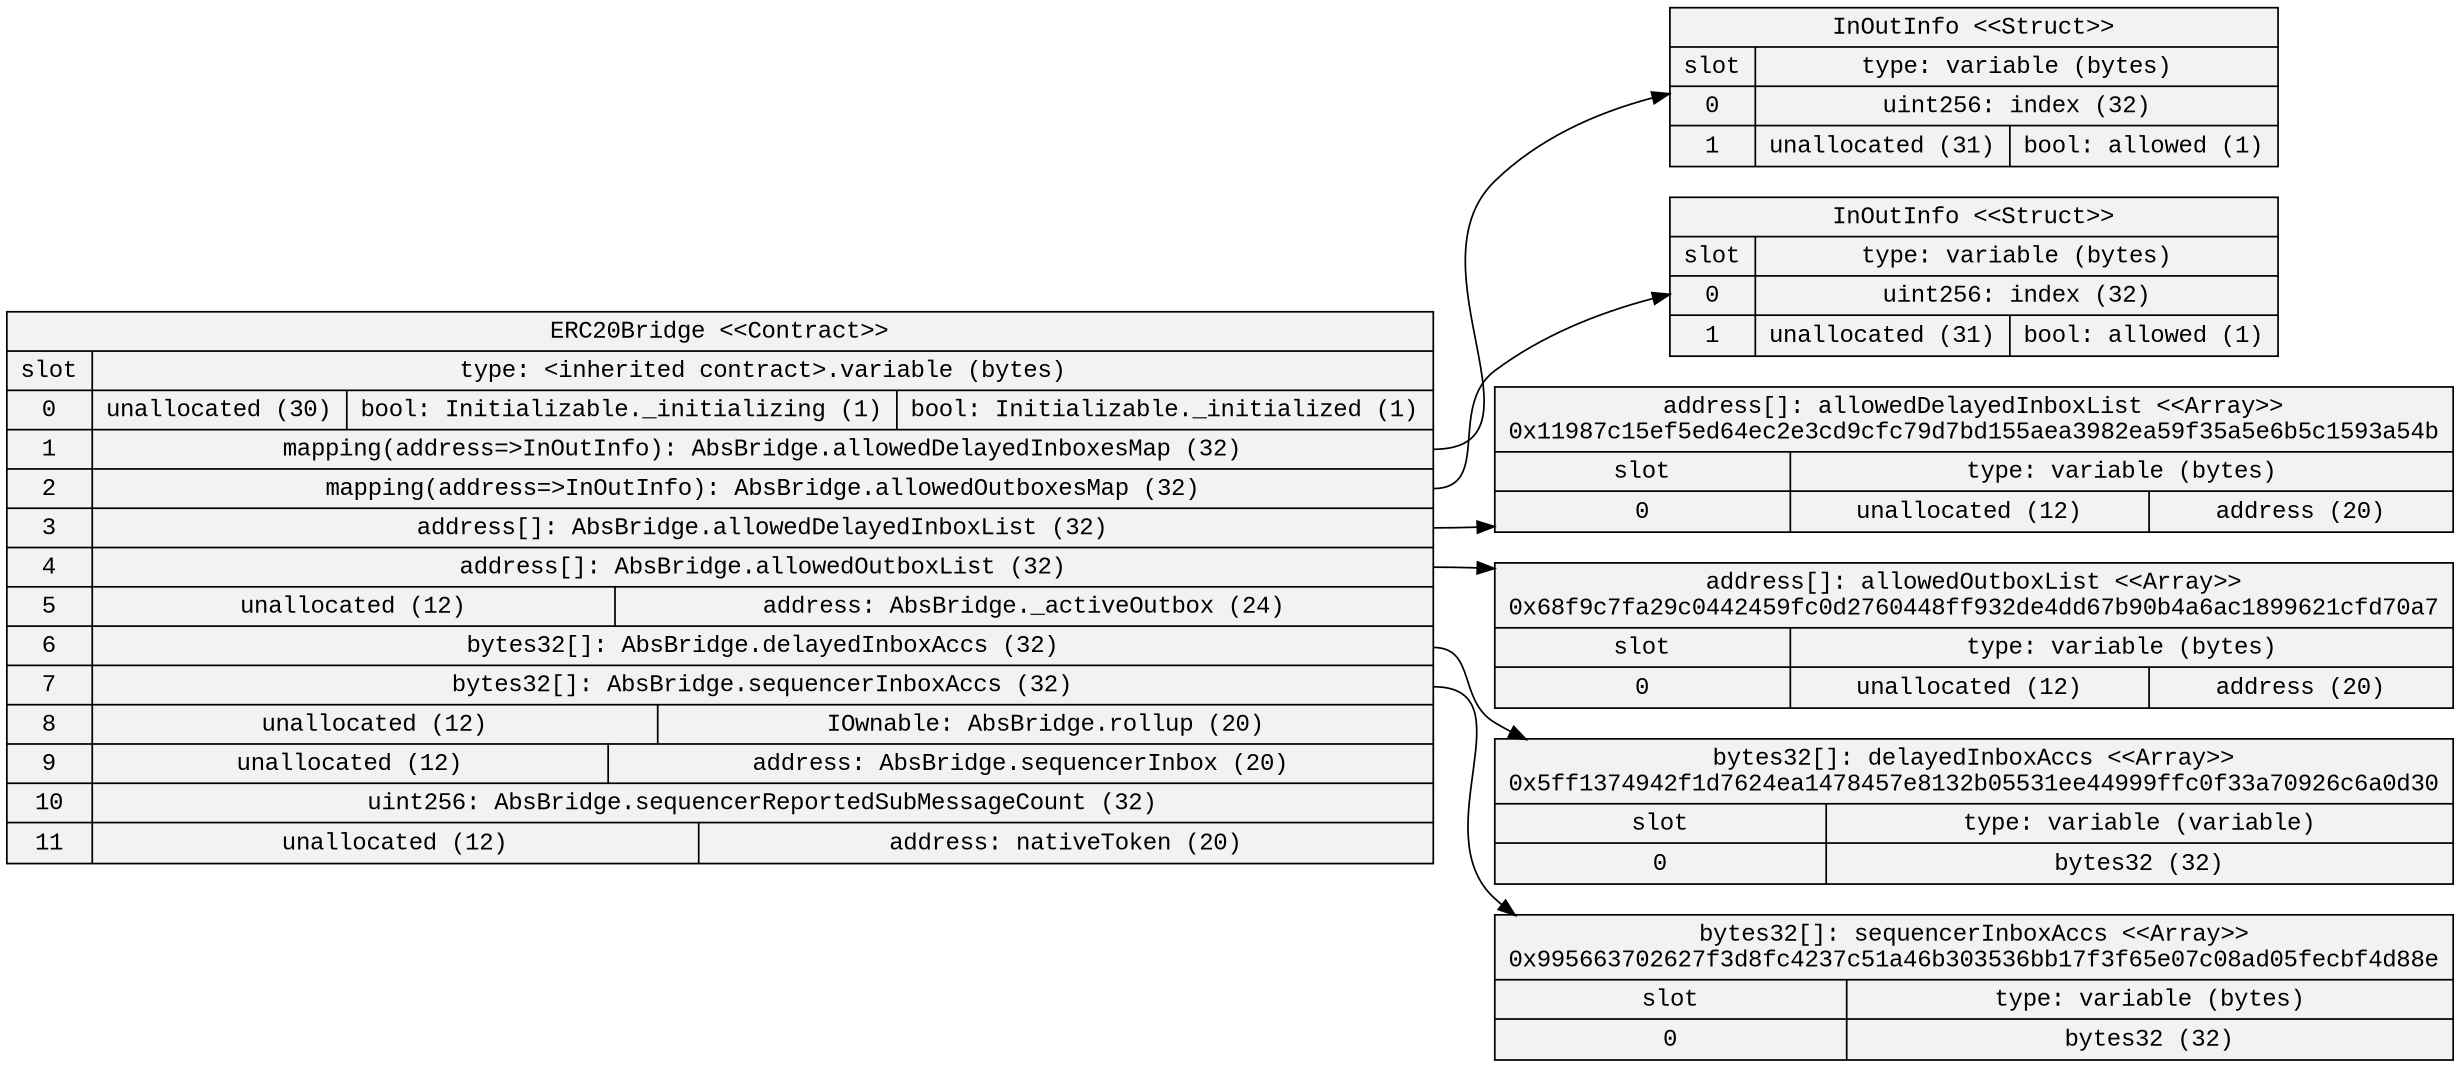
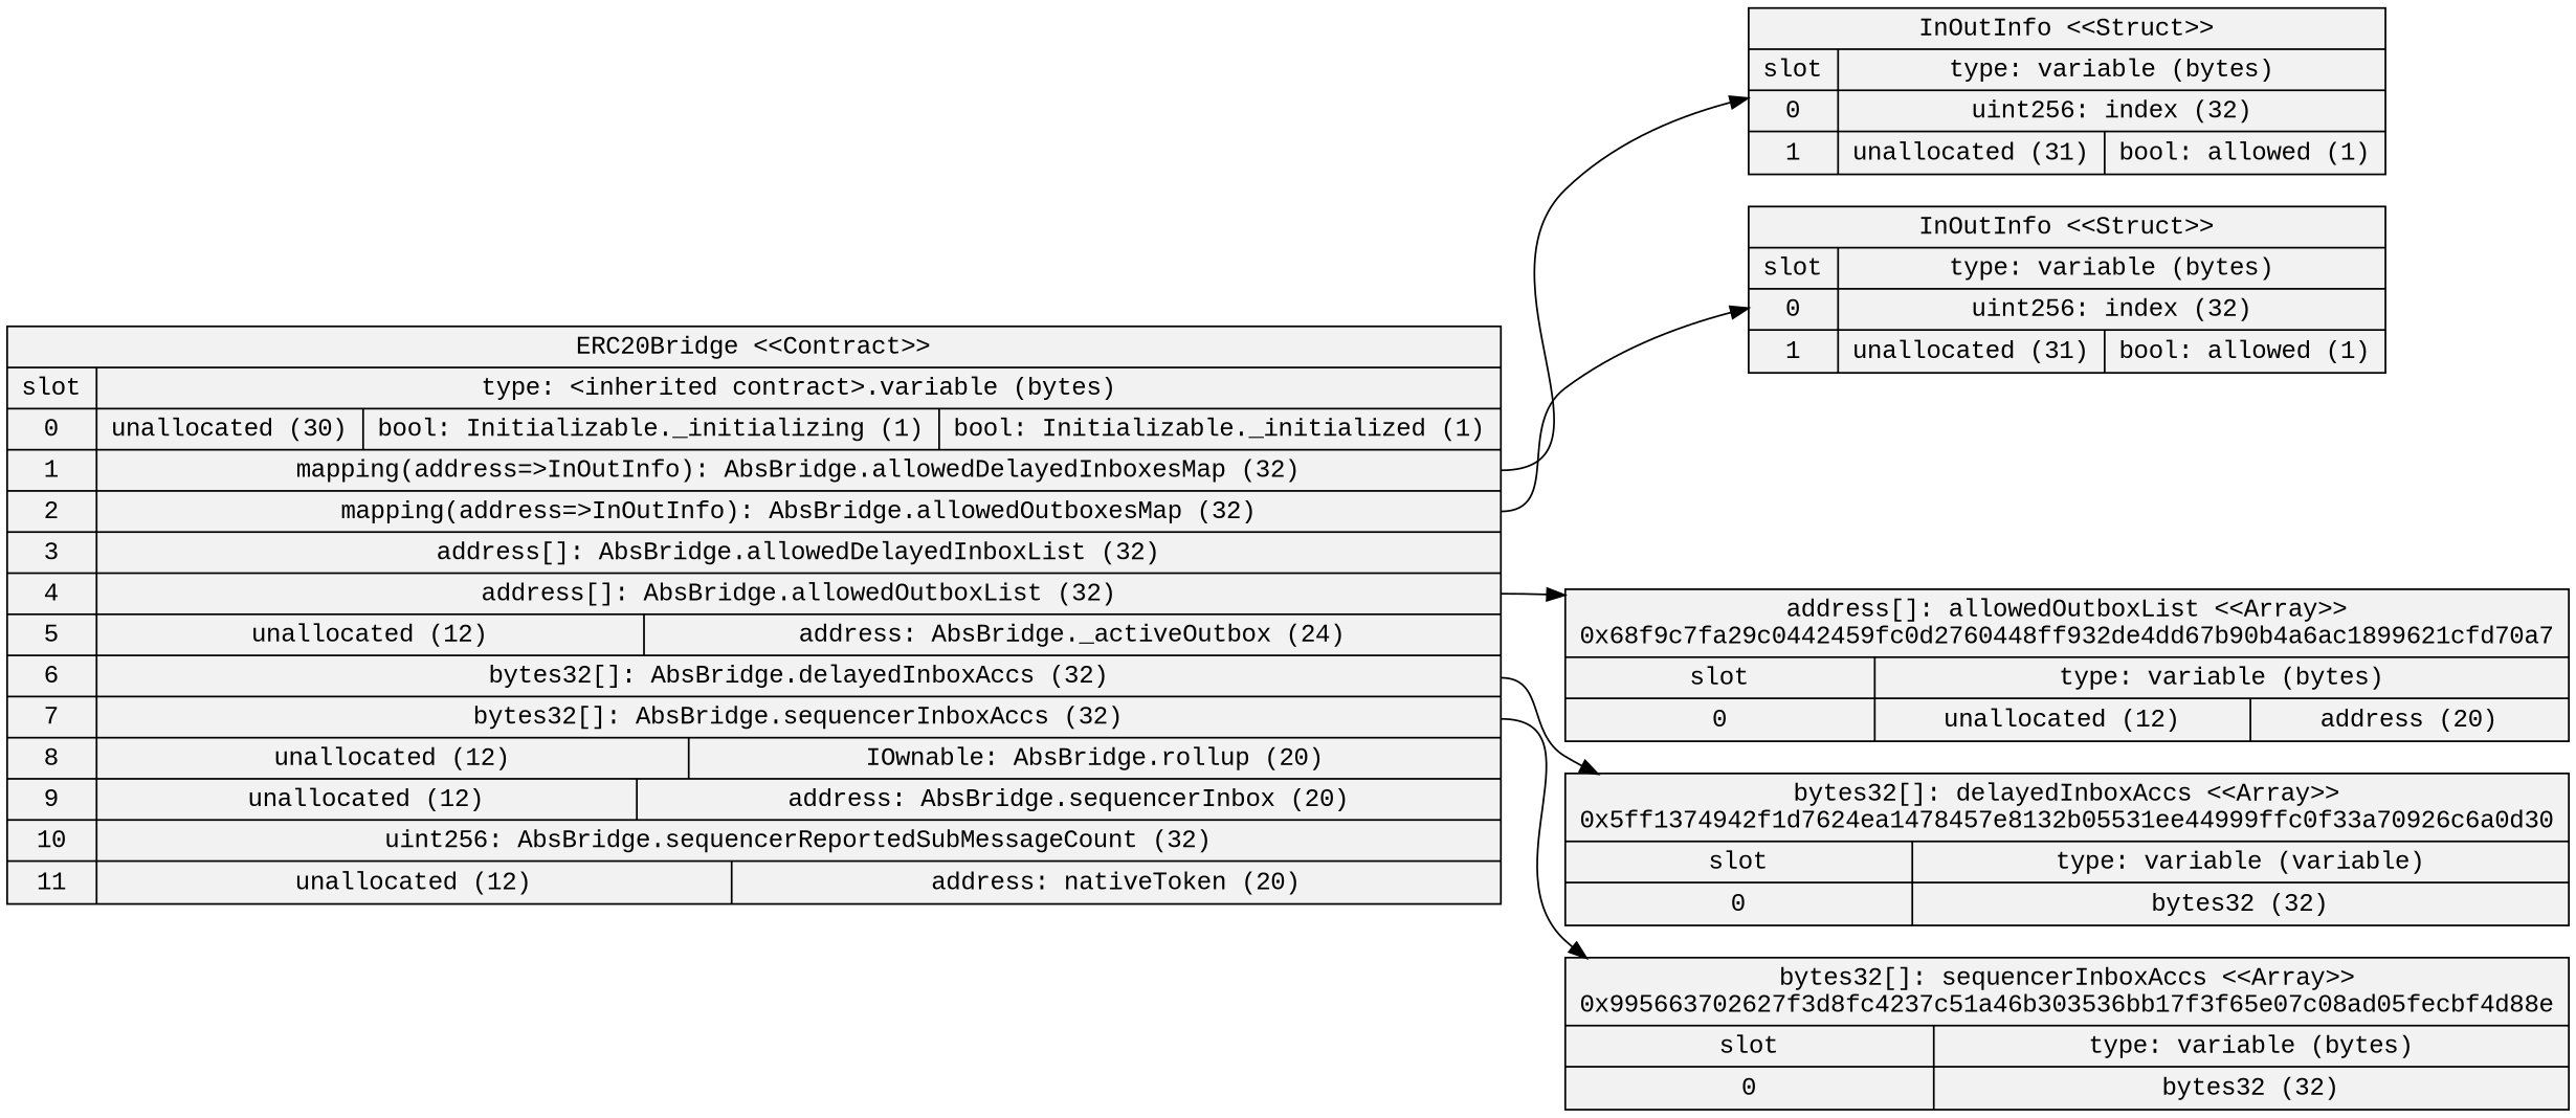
  digraph {
    arrowhead=open
    color=black
    rankdir=LR
    node [fillcolor=gray95 fontname="Courier New" shape=record style=filled]
    n1 [label="ERC20Bridge \<\<Contract\>\>\n | {{ slot| 0 | 1 | 2 | 3 | 4 | 5 | 6 | 7 | 8 | 9 | 10 | 11 } | { type: \<inherited contract\>.variable (bytes) | {  unallocated (30)  |  bool: Initializable._initializing (1)  |  bool: Initializable._initialized (1) } | { <5> mapping\(address=\>InOutInfo\): AbsBridge.allowedDelayedInboxesMap (32) } | { <8> mapping\(address=\>InOutInfo\): AbsBridge.allowedOutboxesMap (32) } | { <10> address[]: AbsBridge.allowedDelayedInboxList (32) } | { <12> address[]: AbsBridge.allowedOutboxList (32) } | {  unallocated (12)  |  address: AbsBridge._activeOutbox (24) } | { <15> bytes32[]: AbsBridge.delayedInboxAccs (32) } | { <17> bytes32[]: AbsBridge.sequencerInboxAccs (32) } | {  unallocated (12)  |  IOwnable: AbsBridge.rollup (20) } | {  unallocated (12)  |  address: AbsBridge.sequencerInbox (20) } | {  uint256: AbsBridge.sequencerReportedSubMessageCount (32) } | {  unallocated (12)  |  address: nativeToken (20) }}}"]
    n2 [label="InOutInfo \<\<Struct\>\>\n | {{ slot| 0 | 1 } | { type: variable (bytes) | {  uint256: index (32) } | {  unallocated (31)  |  bool: allowed (1) }}}"]
    n3 [label="InOutInfo \<\<Struct\>\>\n | {{ slot| 0 | 1 } | { type: variable (bytes) | {  uint256: index (32) } | {  unallocated (31)  |  bool: allowed (1) }}}"]
-   n4 [label="address[]: allowedDelayedInboxList \<\<Array\>\>\n0x11987c15ef5ed64ec2e3cd9cfc79d7bd155aea3982ea59f35a5e6b5c1593a54b | {{ slot| 0 } | { type: variable (bytes) | {  unallocated (12)  |  address (20) }}}"]
    n5 [label="address[]: allowedOutboxList \<\<Array\>\>\n0x68f9c7fa29c0442459fc0d2760448ff932de4dd67b90b4a6ac1899621cfd70a7 | {{ slot| 0 } | { type: variable (bytes) | {  unallocated (12)  |  address (20) }}}"]
    n6 [label="bytes32[]: delayedInboxAccs \<\<Array\>\>\n0x5ff1374942f1d7624ea1478457e8132b05531ee44999ffc0f33a70926c6a0d30 | {{ slot| 0 } | { type: variable (variable) | {  bytes32 (32) }}}"]
    n7 [label="bytes32[]: sequencerInboxAccs \<\<Array\>\>\n0x995663702627f3d8fc4237c51a46b303536bb17f3f65e07c08ad05fecbf4d88e | {{ slot| 0 } | { type: variable (bytes) | {  bytes32 (32) }}}"]
    n1 -> n2 [tailport=5]
    n1 -> n3 [tailport=8]
-   n1 -> n4 [tailport=10]
    n1 -> n5 [tailport=12]
    n1 -> n6 [tailport=15]
    n1 -> n7 [tailport=17]
  }
